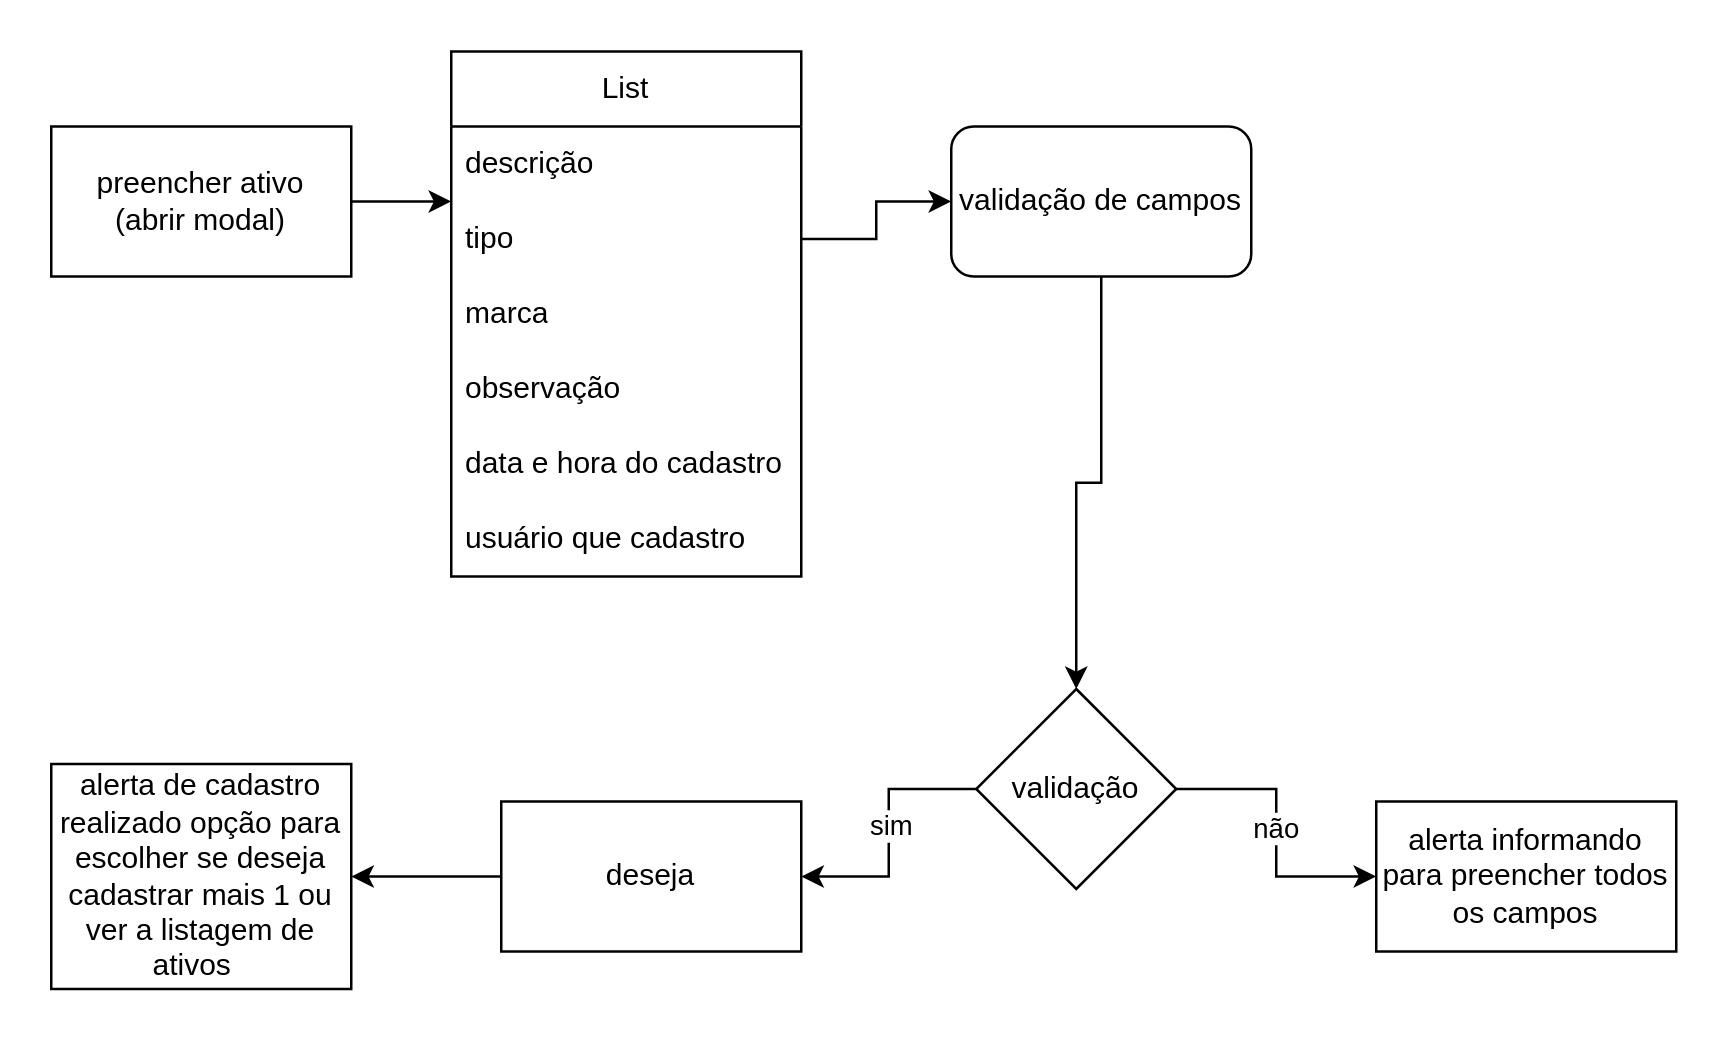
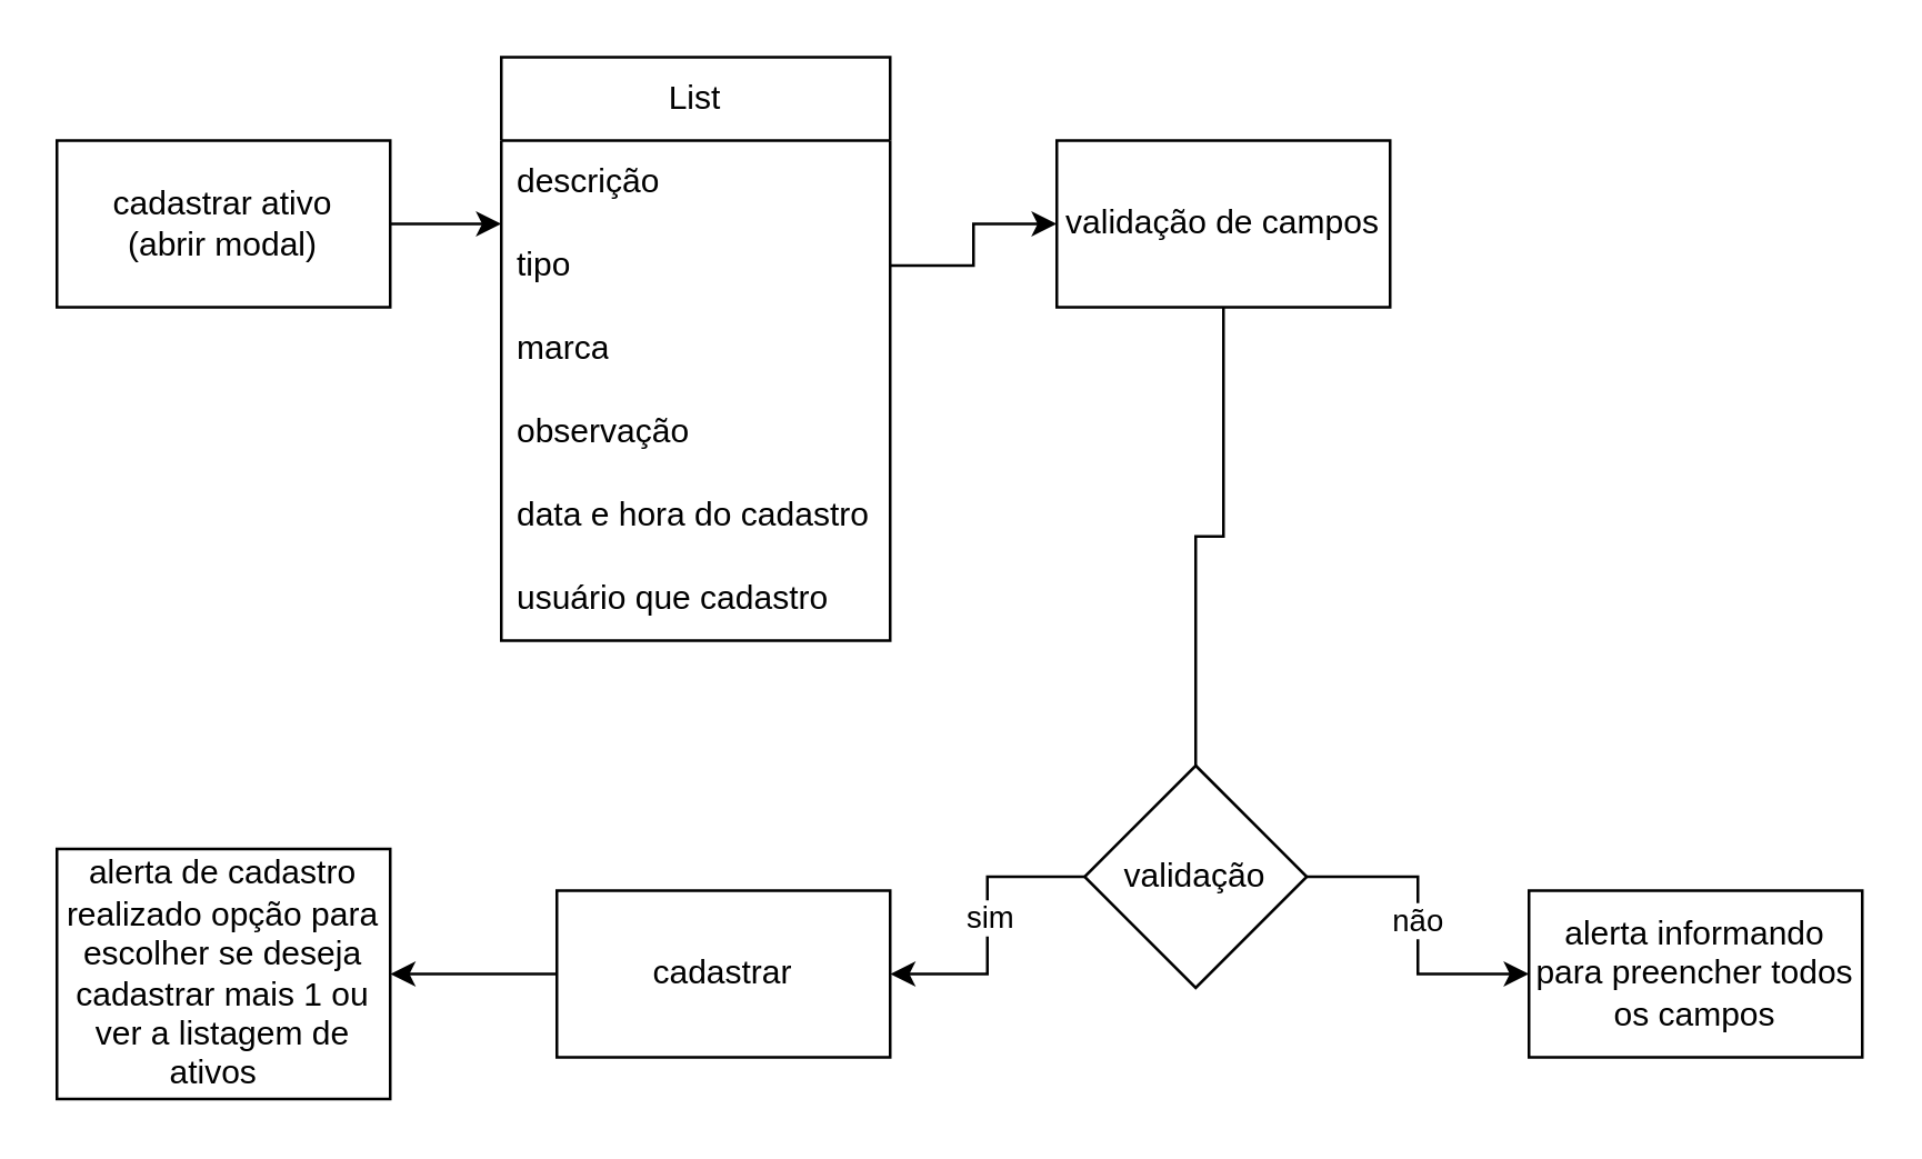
  <mxCell id="0" />
  <mxCell id="1" parent="0" />
  <mxCell id="2" value="List" style="swimlane;fontStyle=0;childLayout=stackLayout;horizontal=1;startSize=30;horizontalStack=0;resizeParent=1;resizeParentMax=0;resizeLast=0;collapsible=1;marginBottom=0;whiteSpace=wrap;html=1;" vertex="1" parent="1"><mxGeometry x="180" y="20" width="140" height="210" as="geometry"><mxRectangle x="180" y="70" width="60" height="30" as="alternateBounds" /></mxGeometry></mxCell>
  <mxCell id="3" value="descrição" style="text;strokeColor=none;fillColor=none;align=left;verticalAlign=middle;spacingLeft=4;spacingRight=4;overflow=hidden;points=[[0,0.5],[1,0.5]];portConstraint=eastwest;rotatable=0;whiteSpace=wrap;html=1;" vertex="1" parent="2"><mxGeometry y="30" width="140" height="30" as="geometry" /></mxCell>
  <mxCell id="4" value="tipo" style="text;strokeColor=none;fillColor=none;align=left;verticalAlign=middle;spacingLeft=4;spacingRight=4;overflow=hidden;points=[[0,0.5],[1,0.5]];portConstraint=eastwest;rotatable=0;whiteSpace=wrap;html=1;" vertex="1" parent="2"><mxGeometry y="60" width="140" height="30" as="geometry" /></mxCell>
  <mxCell id="5" value="marca" style="text;strokeColor=none;fillColor=none;align=left;verticalAlign=middle;spacingLeft=4;spacingRight=4;overflow=hidden;points=[[0,0.5],[1,0.5]];portConstraint=eastwest;rotatable=0;whiteSpace=wrap;html=1;" vertex="1" parent="2"><mxGeometry y="90" width="140" height="30" as="geometry" /></mxCell>
  <mxCell id="6" value="observação" style="text;strokeColor=none;fillColor=none;align=left;verticalAlign=middle;spacingLeft=4;spacingRight=4;overflow=hidden;points=[[0,0.5],[1,0.5]];portConstraint=eastwest;rotatable=0;whiteSpace=wrap;html=1;" vertex="1" parent="2"><mxGeometry y="120" width="140" height="30" as="geometry" /></mxCell>
  <mxCell id="7" value="data e hora do cadastro" style="text;strokeColor=none;fillColor=none;align=left;verticalAlign=middle;spacingLeft=4;spacingRight=4;overflow=hidden;points=[[0,0.5],[1,0.5]];portConstraint=eastwest;rotatable=0;whiteSpace=wrap;html=1;" vertex="1" parent="2"><mxGeometry y="150" width="140" height="30" as="geometry" /></mxCell>
  <mxCell id="8" value="usuário que cadastro" style="text;strokeColor=none;fillColor=none;align=left;verticalAlign=middle;spacingLeft=4;spacingRight=4;overflow=hidden;points=[[0,0.5],[1,0.5]];portConstraint=eastwest;rotatable=0;whiteSpace=wrap;html=1;" vertex="1" parent="2"><mxGeometry y="180" width="140" height="30" as="geometry" /></mxCell>
  <mxCell id="9" style="edgeStyle=orthogonalEdgeStyle;rounded=0;orthogonalLoop=1;jettySize=auto;html=1;" edge="1" parent="1" source="10"><mxGeometry relative="1" as="geometry"><mxPoint x="180" y="80" as="targetPoint" /></mxGeometry></mxCell>
- <mxCell id="10" value="preencher ativo&lt;div&gt;(abrir modal)&lt;/div&gt;" style="rounded=0;whiteSpace=wrap;html=1;" vertex="1" parent="1"><mxGeometry x="20" y="50" width="120" height="60" as="geometry" /></mxCell>
- <mxCell id="11" style="edgeStyle=orthogonalEdgeStyle;rounded=0;orthogonalLoop=1;jettySize=auto;html=1;exitX=0.5;exitY=1;exitDx=0;exitDy=0;entryX=0.5;entryY=0;entryDx=0;entryDy=0;" edge="1" parent="1" source="12" target="18"><mxGeometry relative="1" as="geometry" /></mxCell>
- <mxCell id="12" value="validação de campos" style="whiteSpace=wrap;html=1;rounded=1;" vertex="1" parent="1"><mxGeometry x="380" y="50" width="120" height="60" as="geometry" /></mxCell>
+ <mxCell id="10" value="cadastrar ativo&lt;div&gt;(abrir modal)&lt;/div&gt;" style="rounded=0;whiteSpace=wrap;html=1;" vertex="1" parent="1"><mxGeometry x="20" y="50" width="120" height="60" as="geometry" /></mxCell>
+ <mxCell id="11" style="edgeStyle=orthogonalEdgeStyle;rounded=0;orthogonalLoop=1;jettySize=auto;html=1;exitX=0.5;exitY=1;exitDx=0;exitDy=0;entryX=0.5;entryY=0;entryDx=0;entryDy=0;endArrow=none;" edge="1" parent="1" source="12" target="18"><mxGeometry relative="1" as="geometry" /></mxCell>
+ <mxCell id="12" value="validação de campos" style="rounded=0;whiteSpace=wrap;html=1;" vertex="1" parent="1"><mxGeometry x="380" y="50" width="120" height="60" as="geometry" /></mxCell>
  <mxCell id="13" style="edgeStyle=orthogonalEdgeStyle;rounded=0;orthogonalLoop=1;jettySize=auto;html=1;entryX=0;entryY=0.5;entryDx=0;entryDy=0;" edge="1" parent="1" source="4" target="12"><mxGeometry relative="1" as="geometry" /></mxCell>
  <mxCell id="14" style="edgeStyle=orthogonalEdgeStyle;rounded=0;orthogonalLoop=1;jettySize=auto;html=1;exitX=0;exitY=0.5;exitDx=0;exitDy=0;entryX=1;entryY=0.5;entryDx=0;entryDy=0;" edge="1" parent="1" source="18" target="20"><mxGeometry relative="1" as="geometry" /></mxCell>
  <mxCell id="15" value="sim" style="edgeLabel;html=1;align=center;verticalAlign=middle;resizable=0;points=[];" vertex="1" connectable="0" parent="14"><mxGeometry x="-0.068" relative="1" as="geometry"><mxPoint as="offset" /></mxGeometry></mxCell>
  <mxCell id="16" value="" style="edgeStyle=orthogonalEdgeStyle;rounded=0;orthogonalLoop=1;jettySize=auto;html=1;" edge="1" parent="1" source="18" target="22"><mxGeometry relative="1" as="geometry" /></mxCell>
  <mxCell id="17" value="não" style="edgeLabel;html=1;align=center;verticalAlign=middle;resizable=0;points=[];" vertex="1" connectable="0" parent="16"><mxGeometry x="-0.036" y="-1" relative="1" as="geometry"><mxPoint as="offset" /></mxGeometry></mxCell>
  <mxCell id="18" value="validação" style="rhombus;whiteSpace=wrap;html=1;" vertex="1" parent="1"><mxGeometry x="390" y="275" width="80" height="80" as="geometry" /></mxCell>
  <mxCell id="19" value="" style="edgeStyle=orthogonalEdgeStyle;rounded=0;orthogonalLoop=1;jettySize=auto;html=1;" edge="1" parent="1" source="20" target="21"><mxGeometry relative="1" as="geometry" /></mxCell>
- <mxCell id="20" value="deseja" style="whiteSpace=wrap;html=1;" vertex="1" parent="1"><mxGeometry x="200" y="320" width="120" height="60" as="geometry" /></mxCell>
+ <mxCell id="20" value="cadastrar" style="whiteSpace=wrap;html=1;" vertex="1" parent="1"><mxGeometry x="200" y="320" width="120" height="60" as="geometry" /></mxCell>
  <mxCell id="21" value="alerta de cadastro realizado opção para escolher se deseja cadastrar mais 1 ou ver a listagem de ativos&amp;nbsp;&amp;nbsp;" style="whiteSpace=wrap;html=1;" vertex="1" parent="1"><mxGeometry x="20" y="305" width="120" height="90" as="geometry" /></mxCell>
  <mxCell id="22" value="alerta informando para preencher todos os campos" style="whiteSpace=wrap;html=1;" vertex="1" parent="1"><mxGeometry x="550" y="320" width="120" height="60" as="geometry" /></mxCell>
